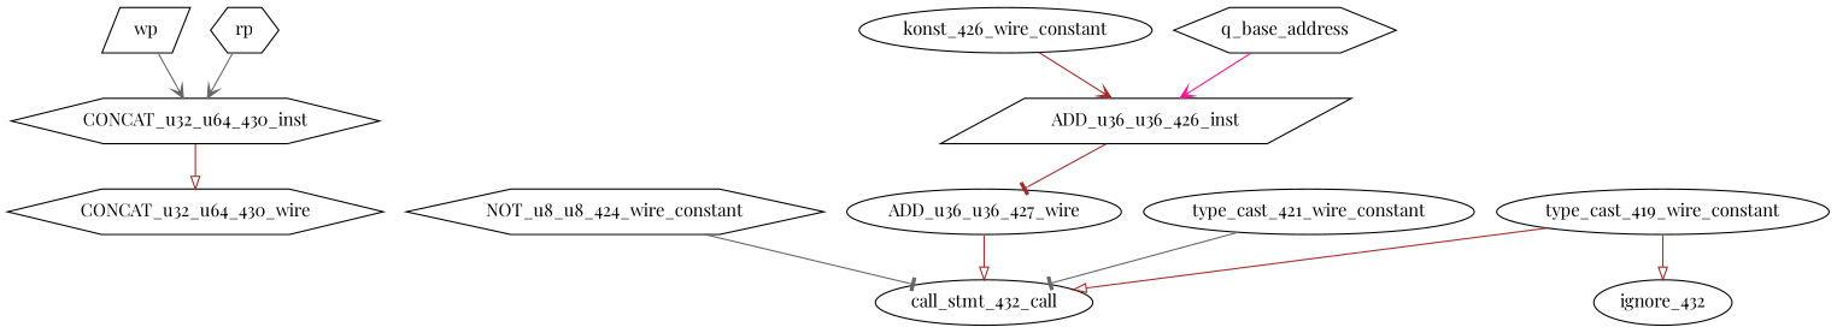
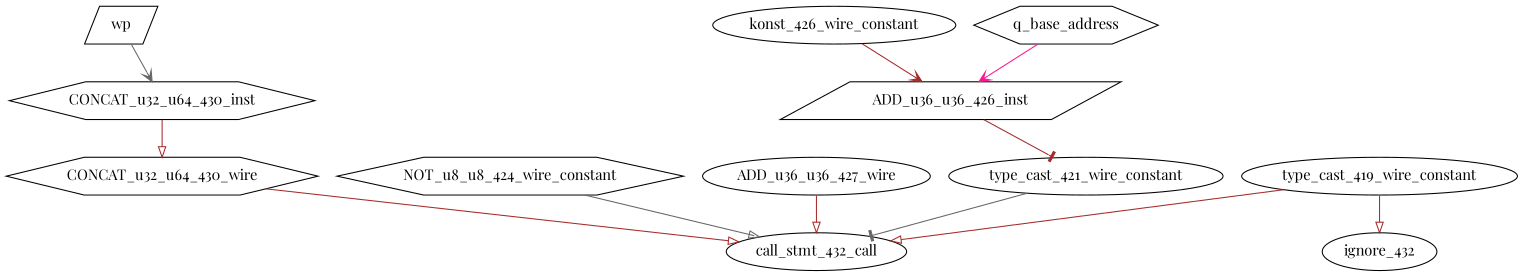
  digraph {
    fontname="Playfair Display"
    node [fontname="Playfair Display" shape=ellipse]
    edge [arrowhead=onormal color=brown fontname="Playfair Display"]
    ADD_u36_u36_427_wire
    call_stmt_432_call
    CONCAT_u32_u64_430_wire [shape=hexagon]
    NOT_u8_u8_424_wire_constant [shape=hexagon]
    n5 [label=ADD_u36_u36_426_inst shape=parallelogram]
    konst_426_wire_constant
    type_cast_419_wire_constant
    ignore_432
    type_cast_421_wire_constant
    q_base_address [shape=hexagon]
    CONCAT_u32_u64_430_inst [shape=hexagon]
    wp [shape=parallelogram]
-   rp [shape=hexagon]
    ADD_u36_u36_427_wire -> call_stmt_432_call
-   NOT_u8_u8_424_wire_constant -> call_stmt_432_call [arrowhead=tee color=gray40]
-   n5 -> ADD_u36_u36_427_wire [arrowhead=tee]
+   CONCAT_u32_u64_430_wire -> call_stmt_432_call
+   NOT_u8_u8_424_wire_constant -> call_stmt_432_call [color=gray40]
+   n5 -> type_cast_421_wire_constant [arrowhead=tee]
    konst_426_wire_constant -> n5 [arrowhead=vee]
    type_cast_419_wire_constant -> call_stmt_432_call
    type_cast_419_wire_constant -> ignore_432
    type_cast_421_wire_constant -> call_stmt_432_call [arrowhead=tee color=gray40]
    q_base_address -> n5 [arrowhead=vee color=deeppink]
    CONCAT_u32_u64_430_inst -> CONCAT_u32_u64_430_wire
    wp -> CONCAT_u32_u64_430_inst [arrowhead=vee color=gray40]
-   rp -> CONCAT_u32_u64_430_inst [arrowhead=vee color=gray40]
  }
